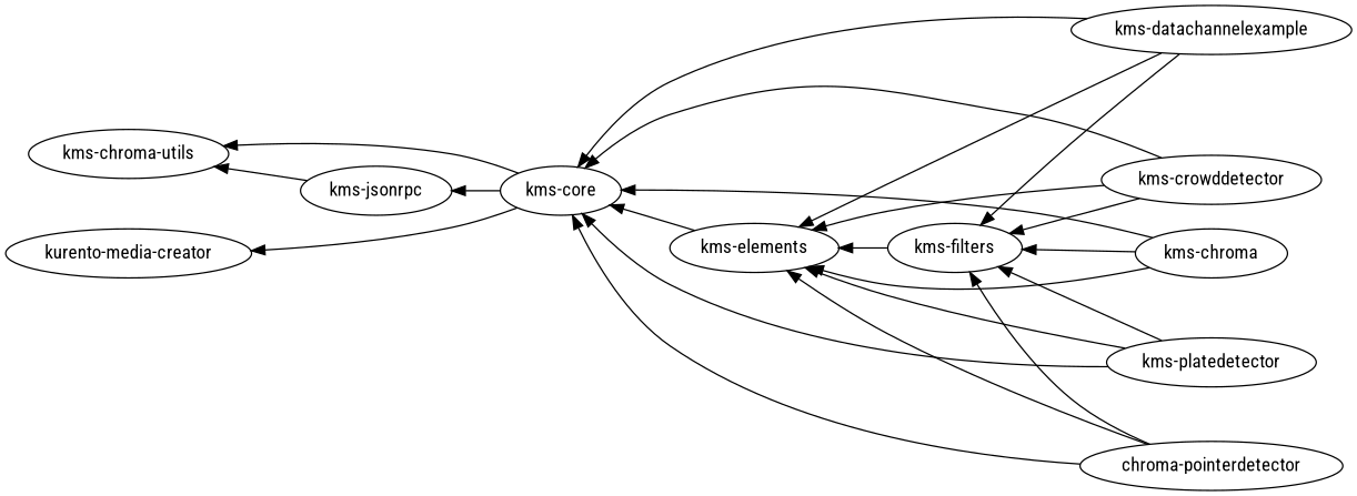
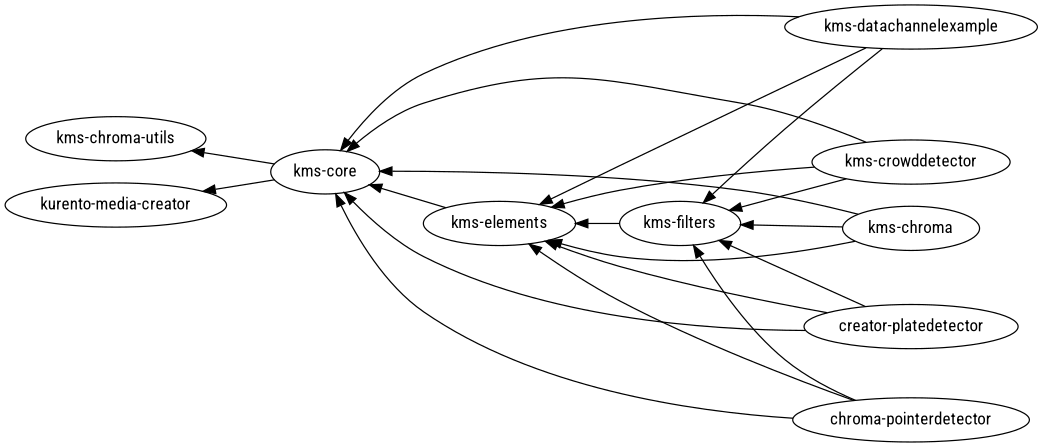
  digraph {
    fontname="Roboto Condensed"
    rankdir=RL
    node [fontname="Roboto Condensed"]
    edge [fontname="Roboto Condensed"]
    n1 [label="kms-chroma-utils"]
    n2 [label="kurento-media-creator"]
-   "kms-jsonrpc"
    "kms-core"
    "kms-elements"
    "kms-filters"
    "kms-chroma"
    "kms-crowddetector"
    "kms-datachannelexample"
-   "kms-platedetector"
+   "kms-platedetector" [label="creator-platedetector"]
    n11 [label="chroma-pointerdetector"]
    subgraph sub_1 {
      rank=same
      n1
      n2
    }
-   "kms-jsonrpc" -> n1
    "kms-core" -> n1
    "kms-core" -> n2
-   "kms-core" -> "kms-jsonrpc"
    "kms-elements" -> "kms-core"
    "kms-filters" -> "kms-elements"
    "kms-chroma" -> "kms-core"
    "kms-chroma" -> "kms-elements"
    "kms-chroma" -> "kms-filters"
    "kms-crowddetector" -> "kms-core"
    "kms-crowddetector" -> "kms-elements"
    "kms-crowddetector" -> "kms-filters"
    "kms-datachannelexample" -> "kms-core"
    "kms-datachannelexample" -> "kms-elements"
    "kms-datachannelexample" -> "kms-filters"
    "kms-platedetector" -> "kms-core"
    "kms-platedetector" -> "kms-elements"
    "kms-platedetector" -> "kms-filters"
    n11 -> "kms-core"
    n11 -> "kms-elements"
    n11 -> "kms-filters"
  }
